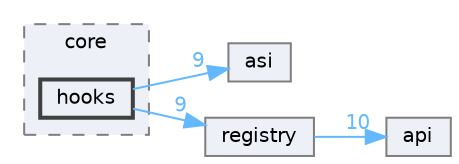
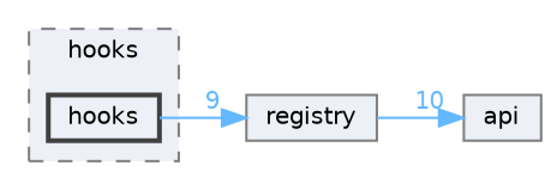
  digraph {
    compound=true
    fontname="DejaVu Sans"
    rankdir=LR
    node [color=grey50 fillcolor="#edf0f7" fontname="DejaVu Sans" fontsize=10 shape=box style=filled]
    edge [color=steelblue1 fontcolor=steelblue1 fontname="DejaVu Sans" fontsize=10 headlabel=9 labeldistance=1.5 labelfontname=Helvetica labelfontsize=10]
    n1 [color=grey25 height=0.2 label=hooks style="filled,bold" width=0.4]
-   n2 [height=0.2 label=asi width=0.4]
    n3 [height=0.2 label=registry width=0.4]
    n4 [height=0.2 label=api width=0.4]
    subgraph cluster_1 {
      bgcolor="#edf0f7"
      fontsize=10
-     label=core
+     label=hooks
      pencolor=grey50
      style="filled,dashed"
      n1
    }
-   n1 -> n2
    n1 -> n3
    n3 -> n4 [headlabel=10]
  }
